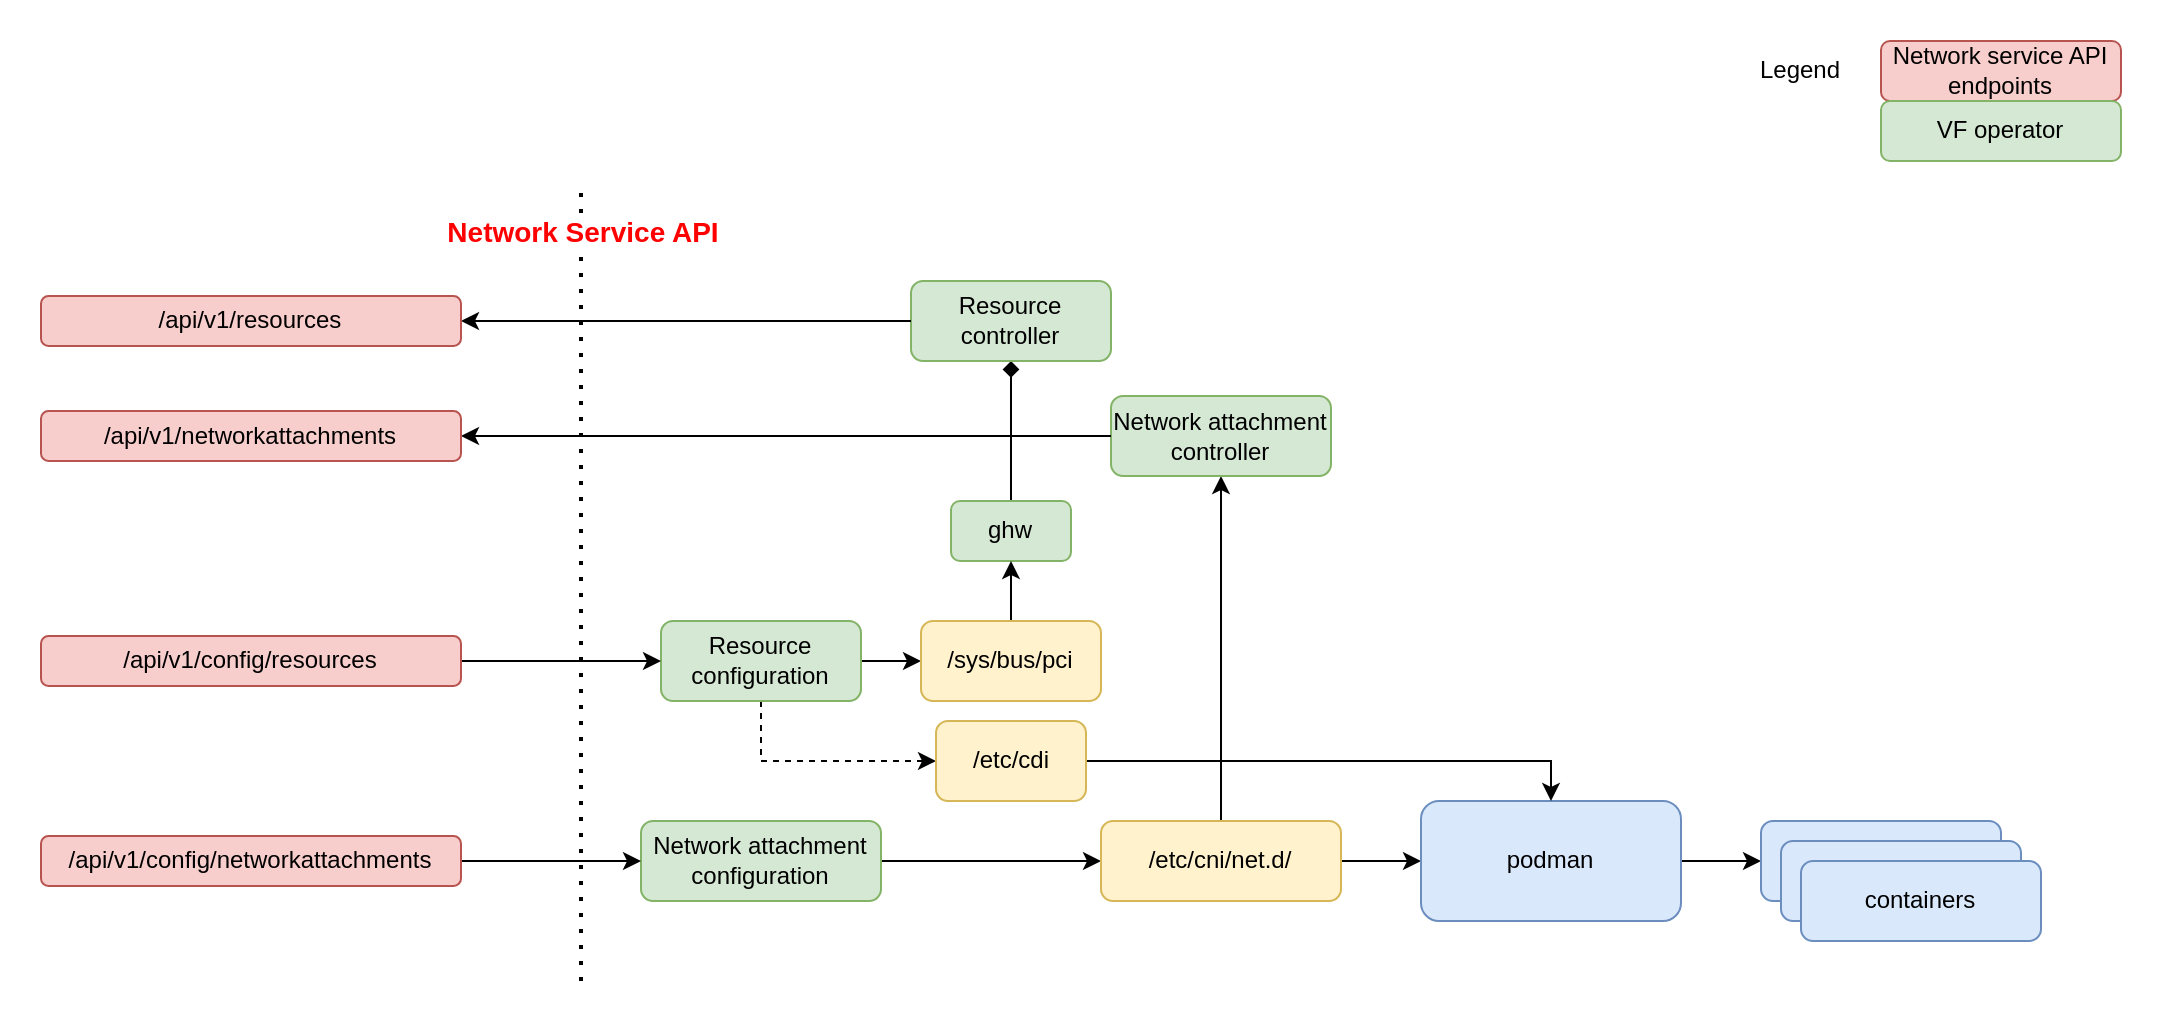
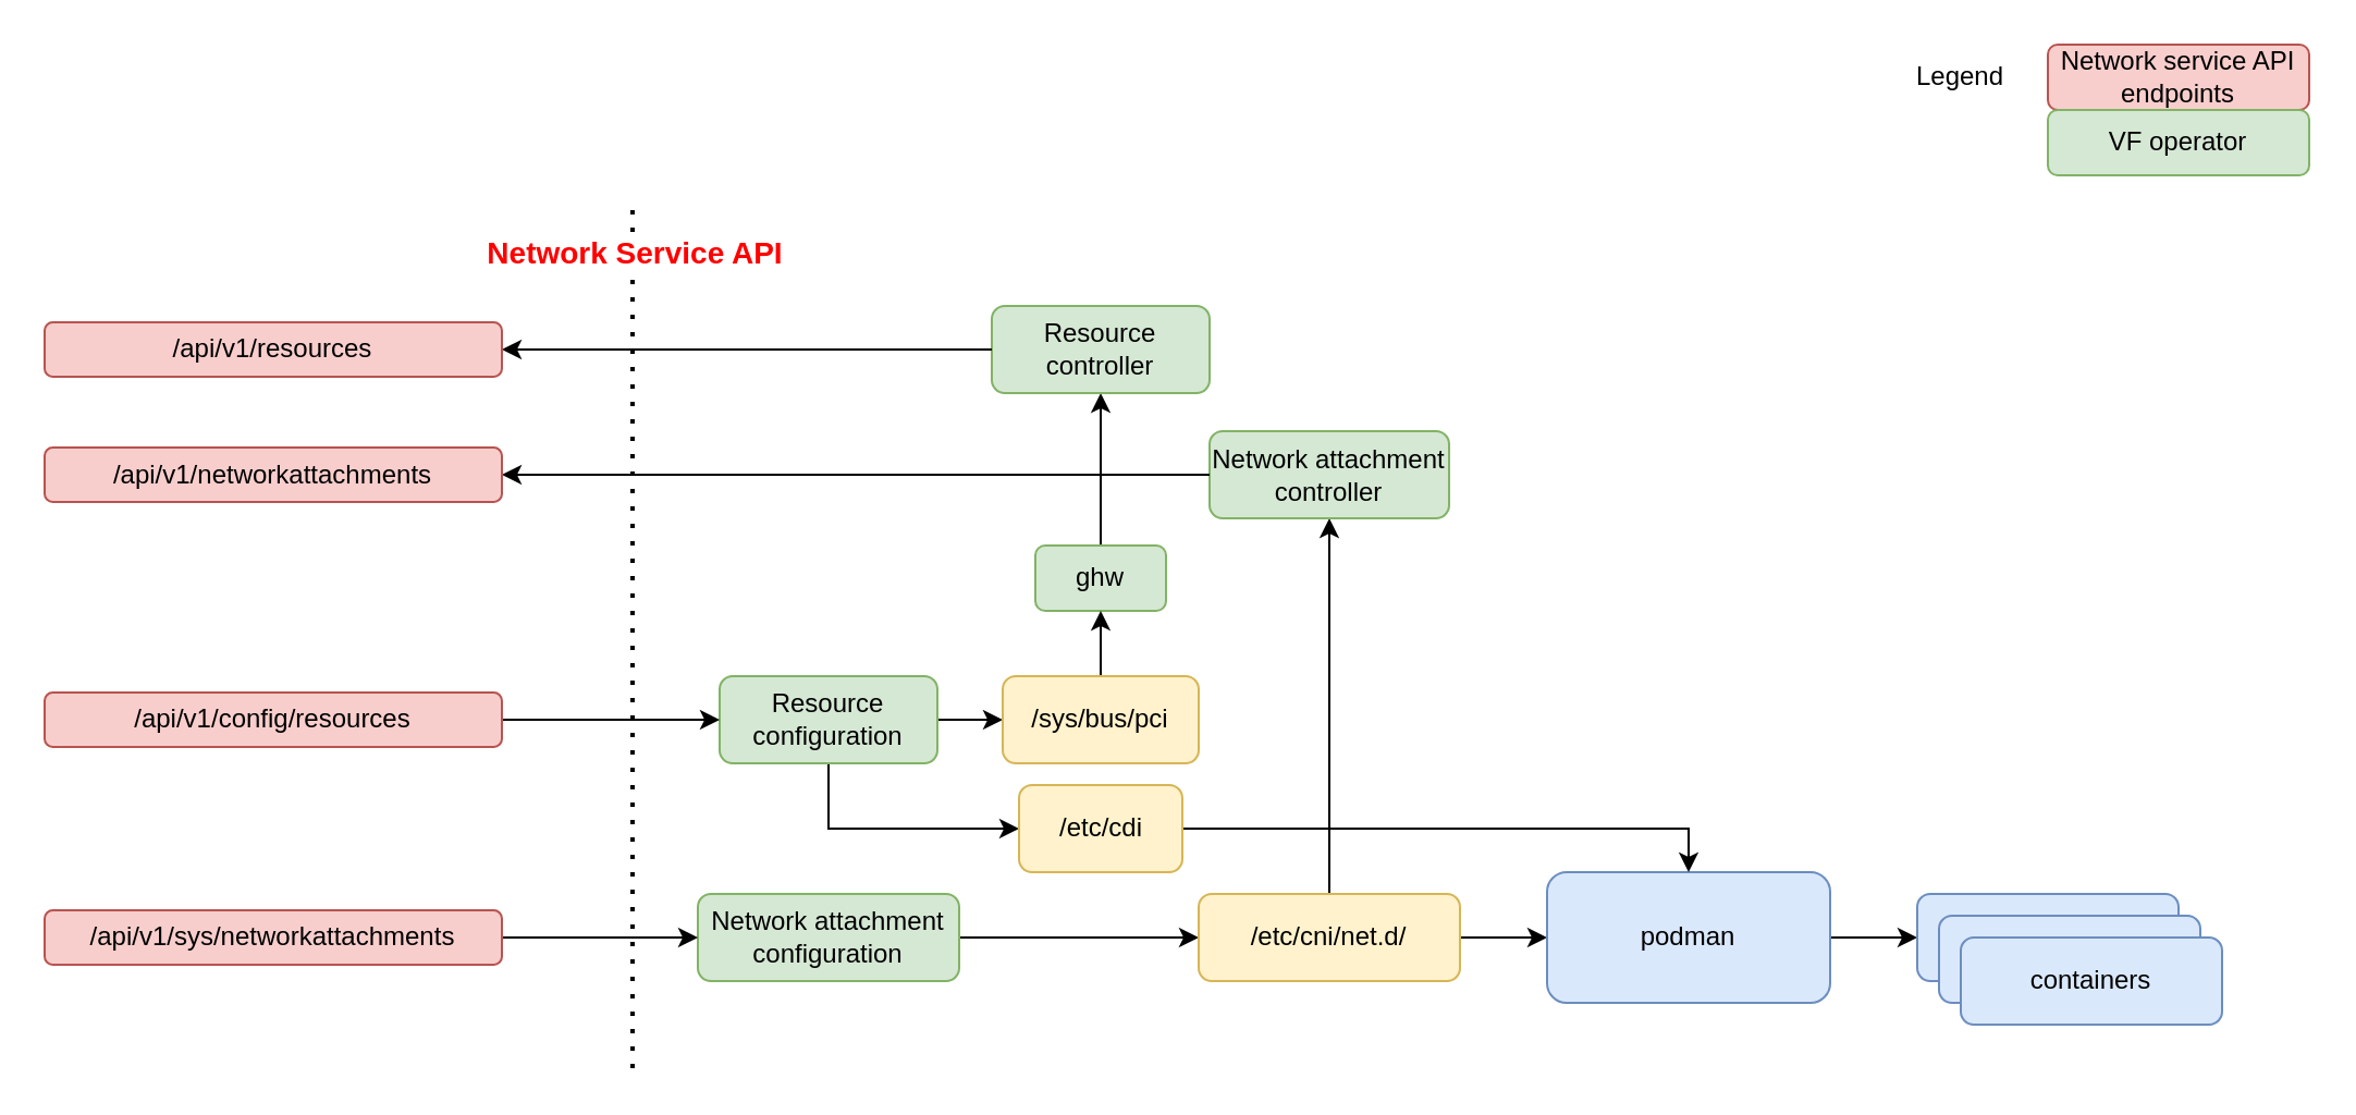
  <mxCell id="0" />
  <mxCell id="1" parent="0" />
  <mxCell id="2" style="edgeStyle=orthogonalEdgeStyle;rounded=0;orthogonalLoop=1;jettySize=auto;html=1;entryX=0;entryY=0.5;entryDx=0;entryDy=0;exitX=1;exitY=0.5;exitDx=0;exitDy=0;" parent="1" source="4" target="8" edge="1"><mxGeometry relative="1" as="geometry" /></mxCell>
- <mxCell id="3" style="edgeStyle=orthogonalEdgeStyle;rounded=0;orthogonalLoop=1;jettySize=auto;html=1;entryX=0;entryY=0.5;entryDx=0;entryDy=0;dashed=1;" edge="1" parent="1" source="4" target="36"><mxGeometry relative="1" as="geometry"><Array as="points"><mxPoint x="380" y="380" /></Array></mxGeometry></mxCell>
+ <mxCell id="3" style="edgeStyle=orthogonalEdgeStyle;rounded=0;orthogonalLoop=1;jettySize=auto;html=1;entryX=0;entryY=0.5;entryDx=0;entryDy=0;" edge="1" parent="1" source="4" target="36"><mxGeometry relative="1" as="geometry"><Array as="points"><mxPoint x="380" y="380" /></Array></mxGeometry></mxCell>
  <mxCell id="4" value="Resource configuration" style="rounded=1;whiteSpace=wrap;html=1;fillColor=#d5e8d4;strokeColor=#82b366;" parent="1" vertex="1"><mxGeometry x="330" y="310" width="100" height="40" as="geometry" /></mxCell>
- <mxCell id="5" style="edgeStyle=orthogonalEdgeStyle;rounded=0;orthogonalLoop=1;jettySize=auto;html=1;entryX=0.5;entryY=1;entryDx=0;entryDy=0;endArrow=diamond;" parent="1" source="6" target="20" edge="1"><mxGeometry relative="1" as="geometry" /></mxCell>
+ <mxCell id="5" style="edgeStyle=orthogonalEdgeStyle;rounded=0;orthogonalLoop=1;jettySize=auto;html=1;entryX=0.5;entryY=1;entryDx=0;entryDy=0;" parent="1" source="6" target="20" edge="1"><mxGeometry relative="1" as="geometry" /></mxCell>
  <mxCell id="6" value="ghw" style="rounded=1;whiteSpace=wrap;html=1;fillColor=#d5e8d4;strokeColor=#82b366;" parent="1" vertex="1"><mxGeometry x="475" y="250" width="60" height="30" as="geometry" /></mxCell>
  <mxCell id="7" value="" style="edgeStyle=orthogonalEdgeStyle;rounded=0;orthogonalLoop=1;jettySize=auto;html=1;" parent="1" source="8" target="6" edge="1"><mxGeometry relative="1" as="geometry" /></mxCell>
  <mxCell id="8" value="/sys/bus/pci" style="rounded=1;whiteSpace=wrap;html=1;fillColor=#fff2cc;strokeColor=#d6b656;" parent="1" vertex="1"><mxGeometry x="460" y="310" width="90" height="40" as="geometry" /></mxCell>
  <mxCell id="9" style="edgeStyle=orthogonalEdgeStyle;rounded=0;orthogonalLoop=1;jettySize=auto;html=1;entryX=0;entryY=0.5;entryDx=0;entryDy=0;" parent="1" source="10" target="13" edge="1"><mxGeometry relative="1" as="geometry" /></mxCell>
  <mxCell id="10" value="Network attachment configuration" style="rounded=1;whiteSpace=wrap;html=1;fillColor=#d5e8d4;strokeColor=#82b366;" parent="1" vertex="1"><mxGeometry x="320" y="410" width="120" height="40" as="geometry" /></mxCell>
  <mxCell id="11" style="edgeStyle=orthogonalEdgeStyle;rounded=0;orthogonalLoop=1;jettySize=auto;html=1;entryX=0;entryY=0.5;entryDx=0;entryDy=0;" parent="1" source="13" target="15" edge="1"><mxGeometry relative="1" as="geometry" /></mxCell>
  <mxCell id="12" style="edgeStyle=orthogonalEdgeStyle;rounded=0;orthogonalLoop=1;jettySize=auto;html=1;entryX=0.5;entryY=1;entryDx=0;entryDy=0;" parent="1" source="13" target="21" edge="1"><mxGeometry relative="1" as="geometry" /></mxCell>
  <mxCell id="13" value="/etc/cni/net.d/" style="rounded=1;whiteSpace=wrap;html=1;fillColor=#fff2cc;strokeColor=#d6b656;" parent="1" vertex="1"><mxGeometry x="550" y="410" width="120" height="40" as="geometry" /></mxCell>
  <mxCell id="14" style="edgeStyle=orthogonalEdgeStyle;rounded=0;orthogonalLoop=1;jettySize=auto;html=1;entryX=0;entryY=0.5;entryDx=0;entryDy=0;" parent="1" source="15" target="17" edge="1"><mxGeometry relative="1" as="geometry"><mxPoint x="990" y="430" as="targetPoint" /></mxGeometry></mxCell>
  <mxCell id="15" value="podman" style="rounded=1;whiteSpace=wrap;html=1;fillColor=#dae8fc;strokeColor=#6c8ebf;" parent="1" vertex="1"><mxGeometry x="710" y="400" width="130" height="60" as="geometry" /></mxCell>
  <mxCell id="16" value="" style="group;" parent="1" vertex="1" connectable="0"><mxGeometry x="880" y="410" width="140" height="60" as="geometry" /></mxCell>
  <mxCell id="17" value="containers" style="rounded=1;whiteSpace=wrap;html=1;fillColor=#dae8fc;strokeColor=#6c8ebf;" parent="16" vertex="1"><mxGeometry width="120" height="40" as="geometry" /></mxCell>
  <mxCell id="18" value="containers" style="rounded=1;whiteSpace=wrap;html=1;fillColor=#dae8fc;strokeColor=#6c8ebf;" parent="16" vertex="1"><mxGeometry x="10" y="10" width="120" height="40" as="geometry" /></mxCell>
  <mxCell id="19" value="containers" style="rounded=1;whiteSpace=wrap;html=1;fillColor=#dae8fc;strokeColor=#6c8ebf;" parent="16" vertex="1"><mxGeometry x="20" y="20" width="120" height="40" as="geometry" /></mxCell>
  <mxCell id="20" value="Resource controller" style="rounded=1;whiteSpace=wrap;html=1;fillColor=#d5e8d4;strokeColor=#82b366;" parent="1" vertex="1"><mxGeometry x="455" y="140" width="100" height="40" as="geometry" /></mxCell>
  <mxCell id="21" value="Network attachment controller" style="rounded=1;whiteSpace=wrap;html=1;fillColor=#d5e8d4;strokeColor=#82b366;" parent="1" vertex="1"><mxGeometry x="555" y="197.5" width="110" height="40" as="geometry" /></mxCell>
  <mxCell id="22" value="" style="endArrow=none;dashed=1;html=1;dashPattern=1 3;strokeWidth=2;rounded=0;" parent="1" edge="1"><mxGeometry width="50" height="50" relative="1" as="geometry"><mxPoint x="290" y="490" as="sourcePoint" /><mxPoint x="290" y="90" as="targetPoint" /></mxGeometry></mxCell>
  <mxCell id="23" value="&lt;font color=&quot;#ff0000&quot; style=&quot;font-size: 14px;&quot;&gt;&lt;b&gt;Network Service API&lt;/b&gt;&lt;/font&gt;" style="edgeLabel;html=1;align=center;verticalAlign=middle;resizable=0;points=[];" parent="22" vertex="1" connectable="0"><mxGeometry x="0.877" relative="1" as="geometry"><mxPoint as="offset" /></mxGeometry></mxCell>
  <mxCell id="24" style="edgeStyle=orthogonalEdgeStyle;rounded=0;orthogonalLoop=1;jettySize=auto;html=1;entryX=0;entryY=0.5;entryDx=0;entryDy=0;startArrow=classic;startFill=1;endArrow=none;endFill=0;" parent="1" source="25" target="20" edge="1"><mxGeometry relative="1" as="geometry" /></mxCell>
  <mxCell id="25" value="/api/v1/resources" style="rounded=1;whiteSpace=wrap;html=1;fillColor=#f8cecc;strokeColor=#b85450;" parent="1" vertex="1"><mxGeometry x="20" y="147.5" width="210" height="25" as="geometry" /></mxCell>
  <mxCell id="26" style="edgeStyle=orthogonalEdgeStyle;rounded=0;orthogonalLoop=1;jettySize=auto;html=1;entryX=0;entryY=0.5;entryDx=0;entryDy=0;startArrow=none;startFill=0;" parent="1" source="27" target="10" edge="1"><mxGeometry relative="1" as="geometry" /></mxCell>
- <mxCell id="27" value="/api/v1/config/networkattachments" style="rounded=1;whiteSpace=wrap;html=1;fillColor=#f8cecc;strokeColor=#b85450;" parent="1" vertex="1"><mxGeometry x="20" y="417.5" width="210" height="25" as="geometry" /></mxCell>
+ <mxCell id="27" value="/api/v1/sys/networkattachments" style="rounded=1;whiteSpace=wrap;html=1;fillColor=#f8cecc;strokeColor=#b85450;" parent="1" vertex="1"><mxGeometry x="20" y="417.5" width="210" height="25" as="geometry" /></mxCell>
  <mxCell id="28" style="edgeStyle=orthogonalEdgeStyle;rounded=0;orthogonalLoop=1;jettySize=auto;html=1;startArrow=classic;startFill=1;endArrow=none;endFill=0;" parent="1" source="29" target="21" edge="1"><mxGeometry relative="1" as="geometry" /></mxCell>
  <mxCell id="29" value="/api/v1/networkattachments" style="rounded=1;whiteSpace=wrap;html=1;fillColor=#f8cecc;strokeColor=#b85450;" parent="1" vertex="1"><mxGeometry x="20" y="205" width="210" height="25" as="geometry" /></mxCell>
  <mxCell id="30" style="edgeStyle=orthogonalEdgeStyle;rounded=0;orthogonalLoop=1;jettySize=auto;html=1;startArrow=none;startFill=0;" parent="1" source="31" target="4" edge="1"><mxGeometry relative="1" as="geometry" /></mxCell>
  <mxCell id="31" value="/api/v1/config/resources" style="rounded=1;whiteSpace=wrap;html=1;fillColor=#f8cecc;strokeColor=#b85450;" parent="1" vertex="1"><mxGeometry x="20" y="317.5" width="210" height="25" as="geometry" /></mxCell>
  <mxCell id="32" value="Network service API&lt;br&gt;endpoints" style="rounded=1;whiteSpace=wrap;html=1;fillColor=#f8cecc;strokeColor=#b85450;" parent="1" vertex="1"><mxGeometry x="940" y="20" width="120" height="30" as="geometry" /></mxCell>
  <mxCell id="33" value="VF operator" style="rounded=1;whiteSpace=wrap;html=1;fillColor=#d5e8d4;strokeColor=#82b366;" parent="1" vertex="1"><mxGeometry x="940" y="50" width="120" height="30" as="geometry" /></mxCell>
  <mxCell id="34" value="Legend" style="text;html=1;strokeColor=none;fillColor=none;align=center;verticalAlign=middle;whiteSpace=wrap;rounded=0;" parent="1" vertex="1"><mxGeometry x="870" y="20" width="60" height="30" as="geometry" /></mxCell>
  <mxCell id="35" style="edgeStyle=orthogonalEdgeStyle;rounded=0;orthogonalLoop=1;jettySize=auto;html=1;entryX=0.5;entryY=0;entryDx=0;entryDy=0;" edge="1" parent="1" source="36" target="15"><mxGeometry relative="1" as="geometry" /></mxCell>
  <mxCell id="36" value="/etc/cdi" style="rounded=1;whiteSpace=wrap;html=1;fillColor=#fff2cc;strokeColor=#d6b656;" vertex="1" parent="1"><mxGeometry x="467.5" y="360" width="75" height="40" as="geometry" /></mxCell>
